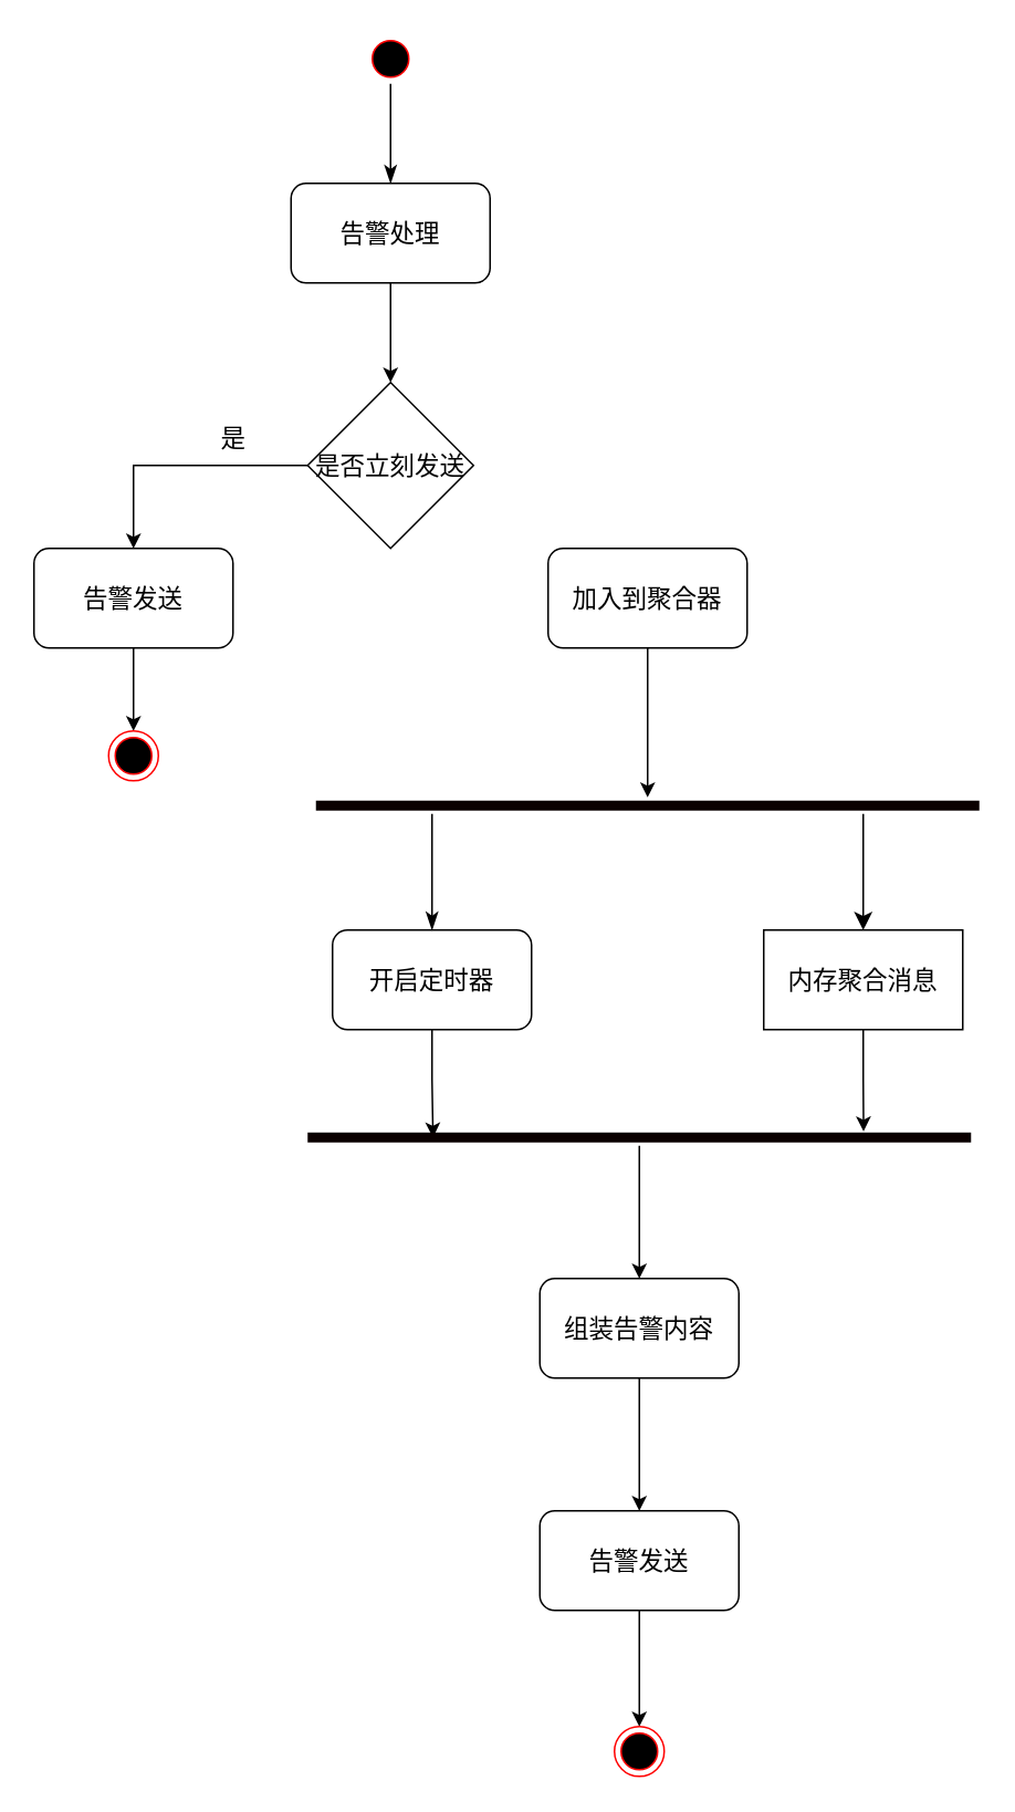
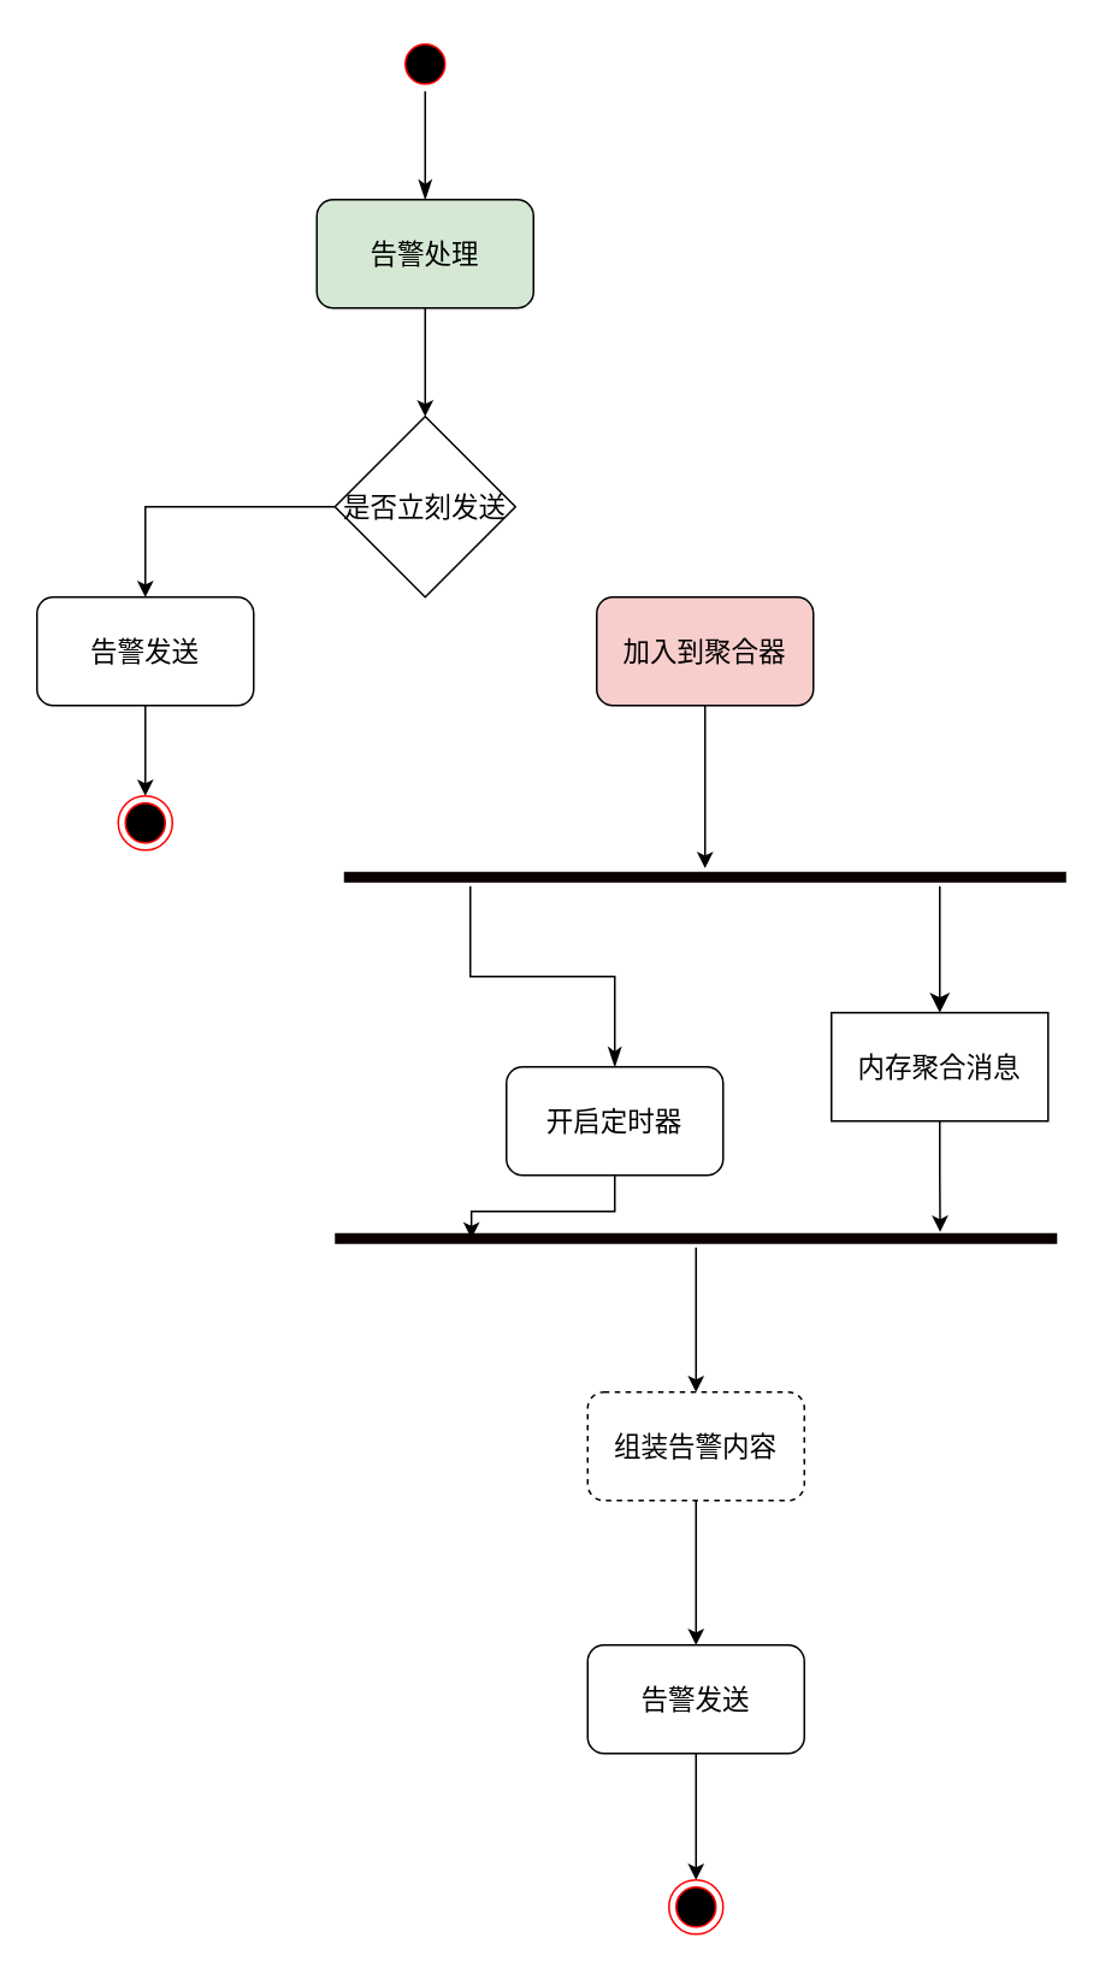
  <mxCell id="0" />
  <mxCell id="1" parent="0" />
  <mxCell id="2" value="" style="ellipse;html=1;shape=startState;fillColor=#000000;strokeColor=#ff0000;" vertex="1" parent="1"><mxGeometry x="220" y="20" width="30" height="30" as="geometry" /></mxCell>
  <mxCell id="3" value="" style="edgeStyle=orthogonalEdgeStyle;html=1;verticalAlign=bottom;endArrow=classicThin;endSize=8;strokeColor=#000000;rounded=0;endFill=1;" edge="1" source="2" parent="1"><mxGeometry relative="1" as="geometry"><mxPoint x="235" y="110" as="targetPoint" /></mxGeometry></mxCell>
  <mxCell id="4" style="edgeStyle=orthogonalEdgeStyle;rounded=0;orthogonalLoop=1;jettySize=auto;html=1;" edge="1" parent="1" source="5"><mxGeometry relative="1" as="geometry"><mxPoint x="235" y="230" as="targetPoint" /></mxGeometry></mxCell>
- <mxCell id="5" value="&lt;font style=&quot;font-size: 15px;&quot;&gt;告警处理&lt;/font&gt;" style="rounded=1;whiteSpace=wrap;html=1;" vertex="1" parent="1"><mxGeometry x="175" y="110" width="120" height="60" as="geometry" /></mxCell>
+ <mxCell id="5" value="&lt;font style=&quot;font-size: 15px;&quot;&gt;告警处理&lt;/font&gt;" style="rounded=1;whiteSpace=wrap;html=1;fillColor=#d5e8d4;" vertex="1" parent="1"><mxGeometry x="175" y="110" width="120" height="60" as="geometry" /></mxCell>
  <mxCell id="6" style="edgeStyle=orthogonalEdgeStyle;rounded=0;orthogonalLoop=1;jettySize=auto;html=1;entryX=0.5;entryY=0;entryDx=0;entryDy=0;" edge="1" parent="1" source="7" target="9"><mxGeometry relative="1" as="geometry" /></mxCell>
  <mxCell id="7" value="&lt;font style=&quot;font-size: 15px;&quot;&gt;是否立刻发送&lt;/font&gt;" style="strokeWidth=1;html=1;shape=mxgraph.flowchart.decision;whiteSpace=wrap;" vertex="1" parent="1"><mxGeometry x="185" y="230" width="100" height="100" as="geometry" /></mxCell>
  <mxCell id="8" style="edgeStyle=orthogonalEdgeStyle;rounded=0;orthogonalLoop=1;jettySize=auto;html=1;entryX=0.5;entryY=0;entryDx=0;entryDy=0;" edge="1" parent="1" source="9" target="11"><mxGeometry relative="1" as="geometry" /></mxCell>
  <mxCell id="9" value="&lt;font style=&quot;font-size: 15px;&quot;&gt;告警发送&lt;/font&gt;" style="rounded=1;whiteSpace=wrap;html=1;" vertex="1" parent="1"><mxGeometry x="20" y="330" width="120" height="60" as="geometry" /></mxCell>
- <mxCell id="10" value="&lt;font style=&quot;font-size: 15px;&quot;&gt;是&lt;/font&gt;" style="text;html=1;align=center;verticalAlign=middle;resizable=0;points=[];autosize=1;strokeColor=none;fillColor=none;" vertex="1" parent="1"><mxGeometry x="120" y="248" width="40" height="30" as="geometry" /></mxCell>
  <mxCell id="11" value="" style="ellipse;html=1;shape=endState;fillColor=#000000;strokeColor=#ff0000;" vertex="1" parent="1"><mxGeometry x="65" y="440" width="30" height="30" as="geometry" /></mxCell>
  <mxCell id="12" style="edgeStyle=orthogonalEdgeStyle;rounded=0;orthogonalLoop=1;jettySize=auto;html=1;" edge="1" parent="1" source="13"><mxGeometry relative="1" as="geometry"><mxPoint x="390" y="480" as="targetPoint" /></mxGeometry></mxCell>
- <mxCell id="13" value="&lt;font style=&quot;font-size: 15px;&quot;&gt;加入到聚合器&lt;/font&gt;" style="rounded=1;whiteSpace=wrap;html=1;" vertex="1" parent="1"><mxGeometry x="330" y="330" width="120" height="60" as="geometry" /></mxCell>
+ <mxCell id="13" value="&lt;font style=&quot;font-size: 15px;&quot;&gt;加入到聚合器&lt;/font&gt;" style="rounded=1;whiteSpace=wrap;html=1;fillColor=#f8cecc;" vertex="1" parent="1"><mxGeometry x="330" y="330" width="120" height="60" as="geometry" /></mxCell>
  <mxCell id="14" value="" style="shape=line;html=1;strokeWidth=6;strokeColor=#0a0000;" vertex="1" parent="1"><mxGeometry x="190" y="480" width="400" height="10" as="geometry" /></mxCell>
  <mxCell id="15" style="edgeStyle=orthogonalEdgeStyle;rounded=0;orthogonalLoop=1;jettySize=auto;html=1;entryX=0.189;entryY=0.5;entryDx=0;entryDy=0;entryPerimeter=0;" edge="1" parent="1" source="16" target="22"><mxGeometry relative="1" as="geometry" /></mxCell>
- <mxCell id="16" value="&lt;font style=&quot;font-size: 15px;&quot;&gt;开启定时器&lt;/font&gt;" style="rounded=1;whiteSpace=wrap;html=1;" vertex="1" parent="1"><mxGeometry x="200" y="560" width="120" height="60" as="geometry" /></mxCell>
+ <mxCell id="16" value="&lt;font style=&quot;font-size: 15px;&quot;&gt;开启定时器&lt;/font&gt;" style="rounded=1;whiteSpace=wrap;html=1;" vertex="1" parent="1"><mxGeometry x="280" y="590" width="120" height="60" as="geometry" /></mxCell>
  <mxCell id="17" style="edgeStyle=orthogonalEdgeStyle;rounded=0;orthogonalLoop=1;jettySize=auto;html=1;entryX=0.838;entryY=0.133;entryDx=0;entryDy=0;entryPerimeter=0;" edge="1" parent="1" source="18" target="22"><mxGeometry relative="1" as="geometry" /></mxCell>
  <mxCell id="18" value="&lt;font style=&quot;font-size: 15px;&quot;&gt;内存聚合消息&lt;/font&gt;" style="whiteSpace=wrap;html=1;rounded=0;" vertex="1" parent="1"><mxGeometry x="460" y="560" width="120" height="60" as="geometry" /></mxCell>
  <mxCell id="19" value="" style="edgeStyle=orthogonalEdgeStyle;html=1;verticalAlign=bottom;endArrow=classicThin;endSize=8;strokeColor=#000000;rounded=0;exitX=0.175;exitY=1;exitDx=0;exitDy=0;exitPerimeter=0;endFill=1;" edge="1" parent="1" source="14" target="16"><mxGeometry relative="1" as="geometry"><mxPoint x="400" y="570" as="targetPoint" /><mxPoint x="400" y="500" as="sourcePoint" /></mxGeometry></mxCell>
  <mxCell id="20" value="" style="edgeStyle=orthogonalEdgeStyle;html=1;verticalAlign=bottom;endArrow=classic;endSize=8;strokeColor=#000000;rounded=0;exitX=0.825;exitY=1;exitDx=0;exitDy=0;exitPerimeter=0;endFill=1;" edge="1" parent="1" source="14" target="18"><mxGeometry relative="1" as="geometry"><mxPoint x="400" y="570" as="targetPoint" /><mxPoint x="520" y="500" as="sourcePoint" /></mxGeometry></mxCell>
  <mxCell id="21" style="edgeStyle=orthogonalEdgeStyle;rounded=0;orthogonalLoop=1;jettySize=auto;html=1;entryX=0.5;entryY=0;entryDx=0;entryDy=0;" edge="1" parent="1" source="22" target="24"><mxGeometry relative="1" as="geometry" /></mxCell>
  <mxCell id="22" value="" style="shape=line;html=1;strokeWidth=6;strokeColor=#0a0000;" vertex="1" parent="1"><mxGeometry x="185" y="680" width="400" height="10" as="geometry" /></mxCell>
  <mxCell id="23" style="edgeStyle=orthogonalEdgeStyle;rounded=0;orthogonalLoop=1;jettySize=auto;html=1;" edge="1" parent="1" source="24"><mxGeometry relative="1" as="geometry"><mxPoint x="385" y="910" as="targetPoint" /></mxGeometry></mxCell>
- <mxCell id="24" value="&lt;font style=&quot;font-size: 15px;&quot;&gt;组装告警内容&lt;/font&gt;" style="rounded=1;whiteSpace=wrap;html=1;" vertex="1" parent="1"><mxGeometry x="325" y="770" width="120" height="60" as="geometry" /></mxCell>
+ <mxCell id="24" value="&lt;font style=&quot;font-size: 15px;&quot;&gt;组装告警内容&lt;/font&gt;" style="rounded=1;whiteSpace=wrap;html=1;dashed=1;" vertex="1" parent="1"><mxGeometry x="325" y="770" width="120" height="60" as="geometry" /></mxCell>
  <mxCell id="25" style="edgeStyle=orthogonalEdgeStyle;rounded=0;orthogonalLoop=1;jettySize=auto;html=1;entryX=0.5;entryY=0;entryDx=0;entryDy=0;" edge="1" parent="1" source="26" target="27"><mxGeometry relative="1" as="geometry" /></mxCell>
  <mxCell id="26" value="&lt;font style=&quot;font-size: 15px;&quot;&gt;告警发送&lt;/font&gt;" style="rounded=1;whiteSpace=wrap;html=1;" vertex="1" parent="1"><mxGeometry x="325" y="910" width="120" height="60" as="geometry" /></mxCell>
  <mxCell id="27" value="" style="ellipse;html=1;shape=endState;fillColor=#000000;strokeColor=#ff0000;" vertex="1" parent="1"><mxGeometry x="370" y="1040" width="30" height="30" as="geometry" /></mxCell>
